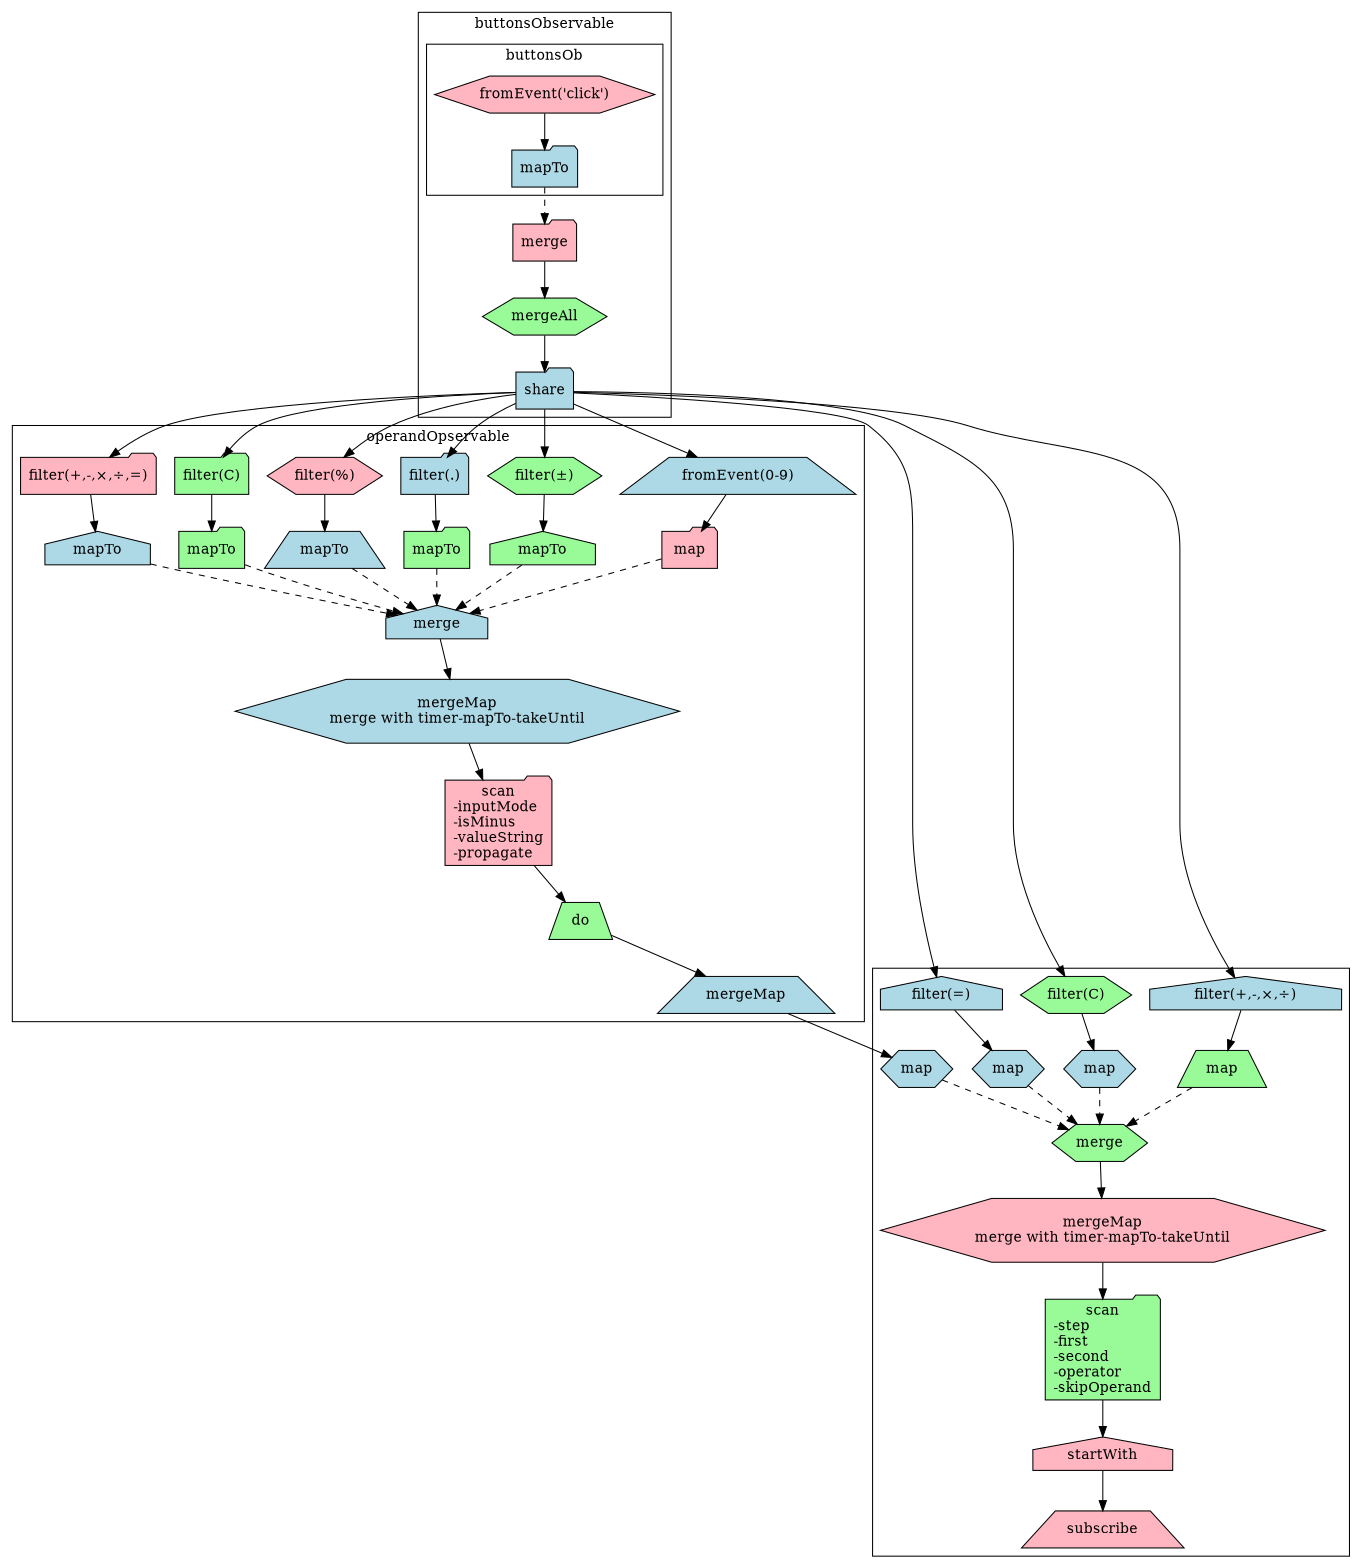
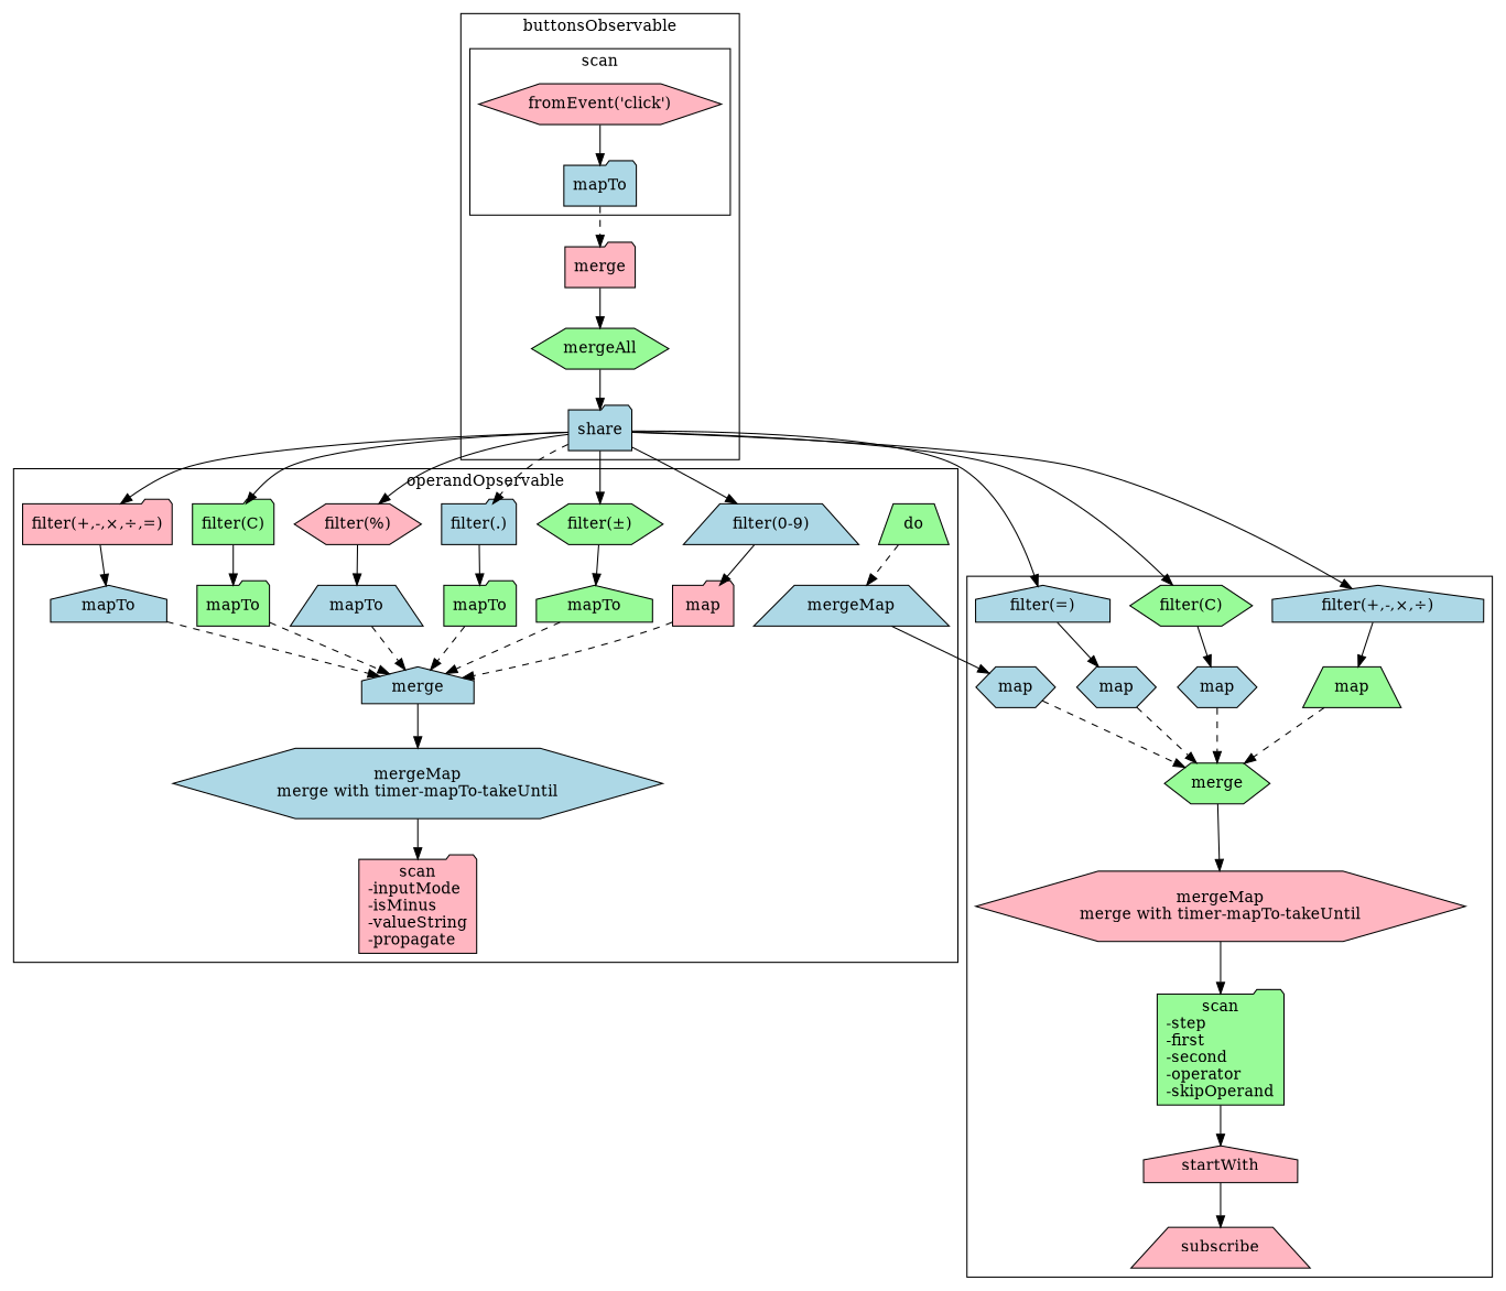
  digraph {
    node [fillcolor=lightblue shape=hexagon style=filled]
    n1 [fillcolor=lightpink label="fromEvent('click')"]
    n2 [label=mapTo shape=folder]
    n3 [fillcolor=lightpink label=merge shape=folder]
    n4 [fillcolor=palegreen label=mergeAll]
    n5 [label=share shape=folder]
    n6 [fillcolor=lightpink label="filter(+,-,×,÷,=)" shape=folder]
    n7 [label=mapTo shape=house]
    n8 [fillcolor=palegreen label="filter(C)" shape=folder]
    n9 [fillcolor=palegreen label=mapTo shape=folder]
    n10 [fillcolor=lightpink label="filter(%)"]
    n11 [label=mapTo shape=trapezium]
    n12 [label="filter(.)" shape=folder]
    n13 [fillcolor=palegreen label=mapTo shape=folder]
    n14 [fillcolor=palegreen label="filter(±)"]
    n15 [fillcolor=palegreen label=mapTo shape=house]
-   n16 [label="fromEvent(0-9)" shape=trapezium]
+   n16 [label="filter(0-9)" shape=trapezium]
    n17 [fillcolor=lightpink label=map shape=folder]
    n18 [label=merge shape=house]
    n19 [label="mergeMap\nmerge with timer-mapTo-takeUntil"]
    n20 [fillcolor=lightpink label="scan\n-inputMode\l-isMinus\l-valueString\l-propagate\l" shape=folder]
    n21 [fillcolor=palegreen label=do shape=trapezium]
    n22 [label=mergeMap shape=trapezium]
    n23 [label=map]
    n24 [label="filter(=)" shape=house]
    n25 [label=map]
    n26 [fillcolor=palegreen label="filter(C)"]
    n27 [label=map]
    n28 [label="filter(+,-,×,÷)" shape=house]
    n29 [fillcolor=palegreen label=map shape=trapezium]
    n30 [fillcolor=palegreen label=merge]
    n31 [fillcolor=palegreen label="scan\n-step\l-first\l-second\l-operator\l-skipOperand\l" shape=folder]
    n32 [fillcolor=lightpink label=startWith shape=house]
    n33 [fillcolor=lightpink label="mergeMap\nmerge with timer-mapTo-takeUntil"]
    n34 [fillcolor=lightpink label=subscribe shape=trapezium]
    subgraph cluster_1 {
      label=buttonsObservable
      ordering=in
      n3
      n4
      n5
      subgraph cluster_2 {
-       label=buttonsOb
+       label=scan
        ordering=in
        n1
        n2
      }
    }
    subgraph cluster_3 {
      label=operandOpservable
      ordering=in
      n18
      n19
      n20
      n21
      n22
      subgraph sub_4 {
        label=operandOpservable
        ordering=in
        n6
        n7
      }
      subgraph sub_5 {
        label=operandOpservable
        ordering=in
        n8
        n9
      }
      subgraph sub_6 {
        label=operandOpservable
        ordering=in
        n10
        n11
      }
      subgraph sub_7 {
        label=operandOpservable
        ordering=in
        n12
        n13
      }
      subgraph sub_8 {
        label=operandOpservable
        ordering=in
        n14
        n15
      }
      subgraph sub_9 {
        label=operandOpservable
        ordering=in
        n16
        n17
      }
    }
    subgraph cluster_10 {
      ordering=in
      n30
      n31
      n32
      n33
      n34
      subgraph sub_11 {
        ordering=in
        n23
      }
      subgraph sub_12 {
        ordering=in
        n24
        n25
      }
      subgraph sub_13 {
        ordering=in
        n26
        n27
      }
      subgraph sub_14 {
        ordering=in
        n28
        n29
      }
    }
    n1 -> n2
    n2 -> n3 [style=dashed]
    n3 -> n4
    n4 -> n5
    n5 -> n6
    n5 -> n8
    n5 -> n10
-   n5 -> n12
+   n5 -> n12 [style=dashed]
    n5 -> n14
    n5 -> n16
    n5 -> n24
    n5 -> n26
    n5 -> n28
    n6 -> n7
    n7 -> n18 [style=dashed]
    n8 -> n9
    n9 -> n18 [style=dashed]
    n10 -> n11
    n11 -> n18 [style=dashed]
    n12 -> n13
    n13 -> n18 [style=dashed]
    n14 -> n15
    n15 -> n18 [style=dashed]
    n16 -> n17
    n17 -> n18 [style=dashed]
    n18 -> n19
    n19 -> n20
-   n20 -> n21
-   n21 -> n22
+   n21 -> n22 [style=dashed]
    n22 -> n23
    n23 -> n30 [style=dashed]
    n24 -> n25
    n25 -> n30 [style=dashed]
    n26 -> n27
    n27 -> n30 [style=dashed]
    n28 -> n29
    n29 -> n30 [style=dashed]
    n30 -> n33
    n31 -> n32
    n32 -> n34
    n33 -> n31
  }
